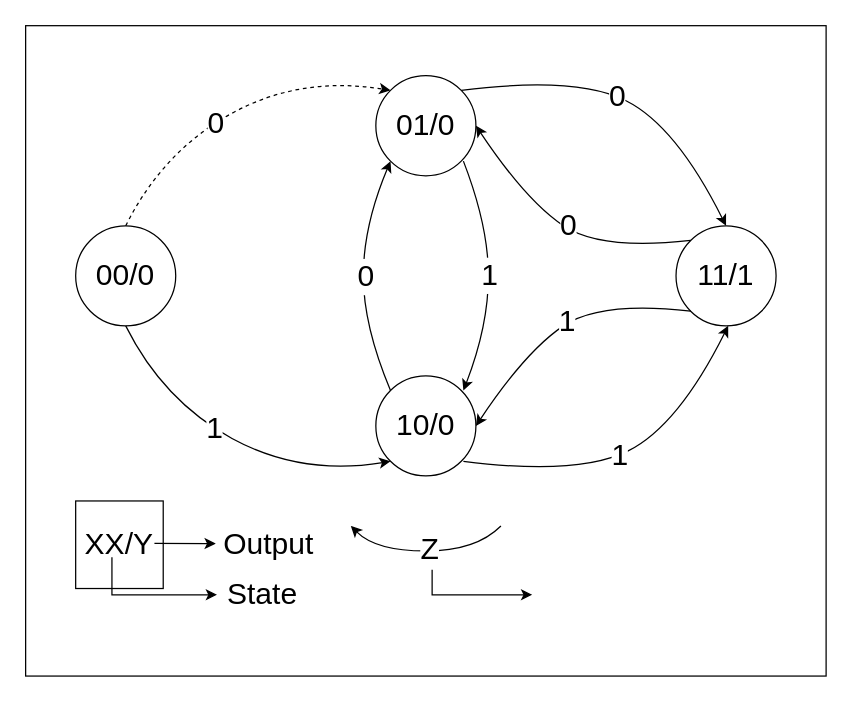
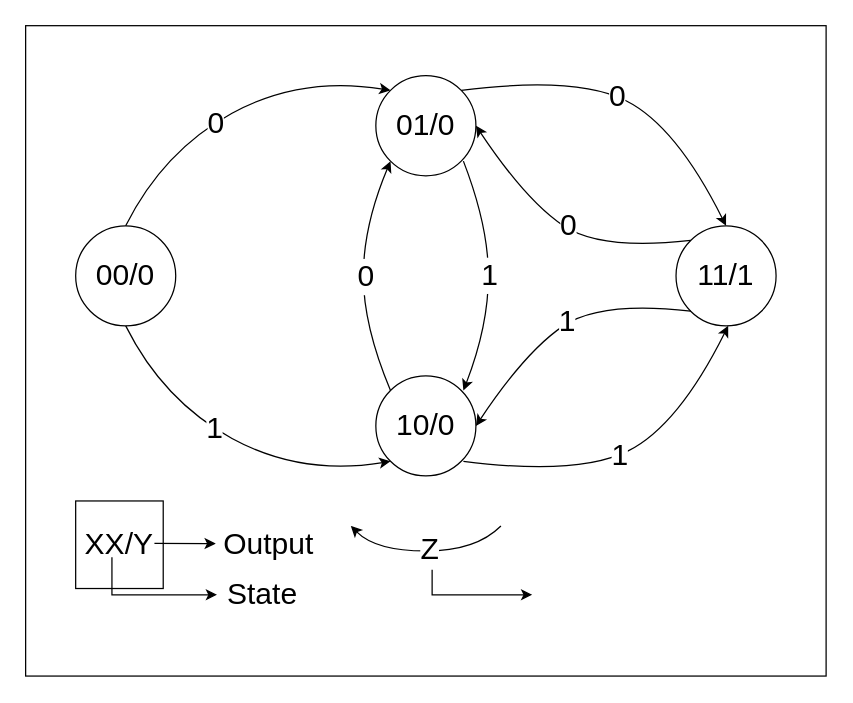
  <mxCell id="0" />
  <mxCell id="1" parent="0" />
  <mxCell id="2" value="" style="rounded=0;whiteSpace=wrap;html=1;fontSize=24;" parent="1" vertex="1"><mxGeometry x="20" y="20" width="640" height="520" as="geometry" /></mxCell>
  <mxCell id="3" value="00/0" style="ellipse;whiteSpace=wrap;html=1;aspect=fixed;fontSize=24;" parent="1" vertex="1"><mxGeometry x="60" y="180" width="80" height="80" as="geometry" /></mxCell>
  <mxCell id="4" value="01/0" style="ellipse;whiteSpace=wrap;html=1;aspect=fixed;fontSize=24;" parent="1" vertex="1"><mxGeometry x="300" y="60" width="80" height="80" as="geometry" /></mxCell>
  <mxCell id="5" value="10/0" style="ellipse;whiteSpace=wrap;html=1;aspect=fixed;fontSize=24;" parent="1" vertex="1"><mxGeometry x="300" y="300" width="80" height="80" as="geometry" /></mxCell>
  <mxCell id="6" value="11/1" style="ellipse;whiteSpace=wrap;html=1;aspect=fixed;fontSize=24;" parent="1" vertex="1"><mxGeometry x="540" y="180" width="80" height="80" as="geometry" /></mxCell>
- <mxCell id="7" value="" style="curved=1;endArrow=classic;html=1;rounded=0;exitX=0.5;exitY=0;exitDx=0;exitDy=0;entryX=0;entryY=0;entryDx=0;entryDy=0;fontSize=24;dashed=1;" parent="1" source="3" target="4" edge="1"><mxGeometry width="50" height="50" relative="1" as="geometry"><mxPoint x="70" y="90" as="sourcePoint" /><mxPoint x="120" y="40" as="targetPoint" /><Array as="points"><mxPoint x="130" y="120" /><mxPoint x="240" y="60" /></Array></mxGeometry></mxCell>
+ <mxCell id="7" value="" style="curved=1;endArrow=classic;html=1;rounded=0;exitX=0.5;exitY=0;exitDx=0;exitDy=0;entryX=0;entryY=0;entryDx=0;entryDy=0;fontSize=24;" parent="1" source="3" target="4" edge="1"><mxGeometry width="50" height="50" relative="1" as="geometry"><mxPoint x="70" y="90" as="sourcePoint" /><mxPoint x="120" y="40" as="targetPoint" /><Array as="points"><mxPoint x="130" y="120" /><mxPoint x="240" y="60" /></Array></mxGeometry></mxCell>
  <mxCell id="8" value="0" style="edgeLabel;html=1;align=center;verticalAlign=middle;resizable=0;points=[];fontSize=24;" parent="7" vertex="1" connectable="0"><mxGeometry x="-0.139" relative="1" as="geometry"><mxPoint as="offset" /></mxGeometry></mxCell>
  <mxCell id="9" value="" style="curved=1;endArrow=classic;html=1;rounded=0;exitX=1;exitY=0;exitDx=0;exitDy=0;entryX=0.5;entryY=0;entryDx=0;entryDy=0;fontSize=24;" parent="1" source="4" target="6" edge="1"><mxGeometry width="50" height="50" relative="1" as="geometry"><mxPoint x="370" y="70" as="sourcePoint" /><mxPoint x="581.716" y="-38.284" as="targetPoint" /><Array as="points"><mxPoint x="460" y="60" /><mxPoint x="540" y="100" /></Array></mxGeometry></mxCell>
  <mxCell id="10" value="0" style="edgeLabel;html=1;align=center;verticalAlign=middle;resizable=0;points=[];fontSize=24;" parent="9" vertex="1" connectable="0"><mxGeometry x="-0.052" relative="1" as="geometry"><mxPoint as="offset" /></mxGeometry></mxCell>
  <mxCell id="11" value="" style="curved=1;endArrow=classic;html=1;rounded=0;exitX=0.5;exitY=0;exitDx=0;exitDy=0;entryX=0;entryY=0;entryDx=0;entryDy=0;fontSize=24;" parent="1" edge="1"><mxGeometry width="50" height="50" relative="1" as="geometry"><mxPoint x="100" y="260" as="sourcePoint" /><mxPoint x="311.716" y="368.284" as="targetPoint" /><Array as="points"><mxPoint x="130" y="320" /><mxPoint x="240" y="380" /></Array></mxGeometry></mxCell>
  <mxCell id="12" value="1" style="edgeLabel;html=1;align=center;verticalAlign=middle;resizable=0;points=[];fontSize=24;" parent="11" vertex="1" connectable="0"><mxGeometry x="-0.145" y="1" relative="1" as="geometry"><mxPoint as="offset" /></mxGeometry></mxCell>
  <mxCell id="13" value="" style="curved=1;endArrow=classic;html=1;rounded=0;entryX=0;entryY=1;entryDx=0;entryDy=0;exitX=0;exitY=0;exitDx=0;exitDy=0;fontSize=24;" parent="1" source="5" target="4" edge="1"><mxGeometry width="50" height="50" relative="1" as="geometry"><mxPoint x="180" y="230" as="sourcePoint" /><mxPoint x="230" y="180" as="targetPoint" /><Array as="points"><mxPoint x="290" y="260" /><mxPoint x="290" y="180" /></Array></mxGeometry></mxCell>
  <mxCell id="14" value="0" style="edgeLabel;html=1;align=center;verticalAlign=middle;resizable=0;points=[];fontSize=24;" parent="13" vertex="1" connectable="0"><mxGeometry x="-0.034" y="-1" relative="1" as="geometry"><mxPoint y="-3" as="offset" /></mxGeometry></mxCell>
  <mxCell id="15" value="" style="curved=1;endArrow=classic;html=1;rounded=0;entryX=0;entryY=1;entryDx=0;entryDy=0;exitX=0;exitY=0;exitDx=0;exitDy=0;fontSize=24;" parent="1" edge="1"><mxGeometry width="50" height="50" relative="1" as="geometry"><mxPoint x="370" y="128.284" as="sourcePoint" /><mxPoint x="370" y="311.716" as="targetPoint" /><Array as="points"><mxPoint x="390" y="180" /><mxPoint x="390" y="260" /></Array></mxGeometry></mxCell>
  <mxCell id="16" value="1" style="edgeLabel;html=1;align=center;verticalAlign=middle;resizable=0;points=[];fontSize=24;" parent="15" vertex="1" connectable="0"><mxGeometry x="0.08" relative="1" as="geometry"><mxPoint y="-8" as="offset" /></mxGeometry></mxCell>
  <mxCell id="17" value="" style="curved=1;endArrow=classic;html=1;rounded=0;exitX=1;exitY=0;exitDx=0;exitDy=0;entryX=0.5;entryY=0;entryDx=0;entryDy=0;fontSize=24;" parent="1" edge="1"><mxGeometry width="50" height="50" relative="1" as="geometry"><mxPoint x="370.004" y="368.284" as="sourcePoint" /><mxPoint x="581.72" y="260" as="targetPoint" /><Array as="points"><mxPoint x="461.72" y="380" /><mxPoint x="541.72" y="340" /></Array></mxGeometry></mxCell>
  <mxCell id="18" value="1" style="edgeLabel;html=1;align=center;verticalAlign=middle;resizable=0;points=[];fontSize=24;" parent="17" vertex="1" connectable="0"><mxGeometry x="-0.052" relative="1" as="geometry"><mxPoint as="offset" /></mxGeometry></mxCell>
  <mxCell id="19" value="" style="curved=1;endArrow=classic;html=1;rounded=0;entryX=1;entryY=0.5;entryDx=0;entryDy=0;exitX=0;exitY=0;exitDx=0;exitDy=0;movable=1;resizable=1;rotatable=1;deletable=1;editable=1;connectable=1;fontSize=24;" parent="1" source="6" target="4" edge="1"><mxGeometry width="50" height="50" relative="1" as="geometry"><mxPoint x="460.716" y="259.996" as="sourcePoint" /><mxPoint x="460.716" y="76.564" as="targetPoint" /><Array as="points"><mxPoint x="480" y="200" /><mxPoint x="420" y="160" /></Array></mxGeometry></mxCell>
  <mxCell id="20" value="0" style="edgeLabel;html=1;align=center;verticalAlign=middle;resizable=0;points=[];fontSize=24;" parent="19" vertex="1" connectable="0"><mxGeometry x="-0.034" y="-1" relative="1" as="geometry"><mxPoint y="-1" as="offset" /></mxGeometry></mxCell>
  <mxCell id="21" value="" style="curved=1;endArrow=classic;html=1;rounded=0;entryX=1;entryY=0.5;entryDx=0;entryDy=0;exitX=0;exitY=0;exitDx=0;exitDy=0;movable=1;resizable=1;rotatable=1;deletable=1;editable=1;connectable=1;fontSize=24;" parent="1" edge="1"><mxGeometry width="50" height="50" relative="1" as="geometry"><mxPoint x="551.716" y="248.284" as="sourcePoint" /><mxPoint x="380" y="340" as="targetPoint" /><Array as="points"><mxPoint x="480" y="240" /><mxPoint x="420" y="280" /></Array></mxGeometry></mxCell>
  <mxCell id="22" value="1" style="edgeLabel;html=1;align=center;verticalAlign=middle;resizable=0;points=[];fontSize=24;" parent="21" vertex="1" connectable="0"><mxGeometry x="-0.034" y="-1" relative="1" as="geometry"><mxPoint y="-1" as="offset" /></mxGeometry></mxCell>
  <mxCell id="23" value="" style="group" vertex="1" connectable="0" parent="1"><mxGeometry x="60" y="400" width="204" height="95" as="geometry" /></mxCell>
  <mxCell id="24" value="&lt;font style=&quot;font-size: 24px;&quot;&gt;XX/Y&lt;/font&gt;" style="whiteSpace=wrap;html=1;aspect=fixed;rounded=0;" vertex="1" parent="23"><mxGeometry width="70" height="70" as="geometry" /></mxCell>
  <mxCell id="25" value="State" style="text;html=1;align=center;verticalAlign=middle;resizable=0;points=[];autosize=1;strokeColor=none;fillColor=none;fontSize=24;" parent="23" vertex="1"><mxGeometry x="109" y="55" width="80" height="40" as="geometry" /></mxCell>
  <mxCell id="26" value="Output" style="text;html=1;align=center;verticalAlign=middle;resizable=0;points=[];autosize=1;strokeColor=none;fillColor=none;fontSize=24;" parent="23" vertex="1"><mxGeometry x="104" y="15" width="100" height="40" as="geometry" /></mxCell>
  <mxCell id="27" value="" style="endArrow=classic;html=1;rounded=0;fontSize=24;entryX=-0.002;entryY=0.502;entryDx=0;entryDy=0;entryPerimeter=0;" edge="1" parent="23"><mxGeometry width="50" height="50" relative="1" as="geometry"><mxPoint x="63.0" y="34" as="sourcePoint" /><mxPoint x="112" y="34.08" as="targetPoint" /></mxGeometry></mxCell>
  <mxCell id="28" value="" style="endArrow=classic;html=1;rounded=0;fontSize=24;" edge="1" parent="23"><mxGeometry width="50" height="50" relative="1" as="geometry"><mxPoint x="29" y="45" as="sourcePoint" /><mxPoint x="113" y="75" as="targetPoint" /><Array as="points"><mxPoint x="29" y="75" /></Array></mxGeometry></mxCell>
  <mxCell id="29" value="" style="group" vertex="1" connectable="0" parent="1"><mxGeometry x="300" y="440" width="80" height="35" as="geometry" /></mxCell>
  <mxCell id="30" value="" style="curved=1;endArrow=classic;html=1;rounded=0;movable=1;resizable=1;rotatable=1;deletable=1;editable=1;connectable=1;fontSize=24;" edge="1" parent="29"><mxGeometry width="50" height="50" relative="1" as="geometry"><mxPoint x="100" y="-20" as="sourcePoint" /><mxPoint x="-20" y="-20" as="targetPoint" /><Array as="points"><mxPoint x="80" /><mxPoint /></Array></mxGeometry></mxCell>
  <mxCell id="31" value="Z" style="edgeLabel;html=1;align=center;verticalAlign=middle;resizable=0;points=[];fontSize=24;" vertex="1" connectable="0" parent="30"><mxGeometry x="-0.034" y="-1" relative="1" as="geometry"><mxPoint y="-1" as="offset" /></mxGeometry></mxCell>
  <mxCell id="32" value="" style="endArrow=classic;html=1;rounded=0;fontSize=24;" edge="1" parent="29"><mxGeometry width="50" height="50" relative="1" as="geometry"><mxPoint x="45" y="15" as="sourcePoint" /><mxPoint x="125" y="35" as="targetPoint" /><Array as="points"><mxPoint x="45" y="35" /></Array></mxGeometry></mxCell>
